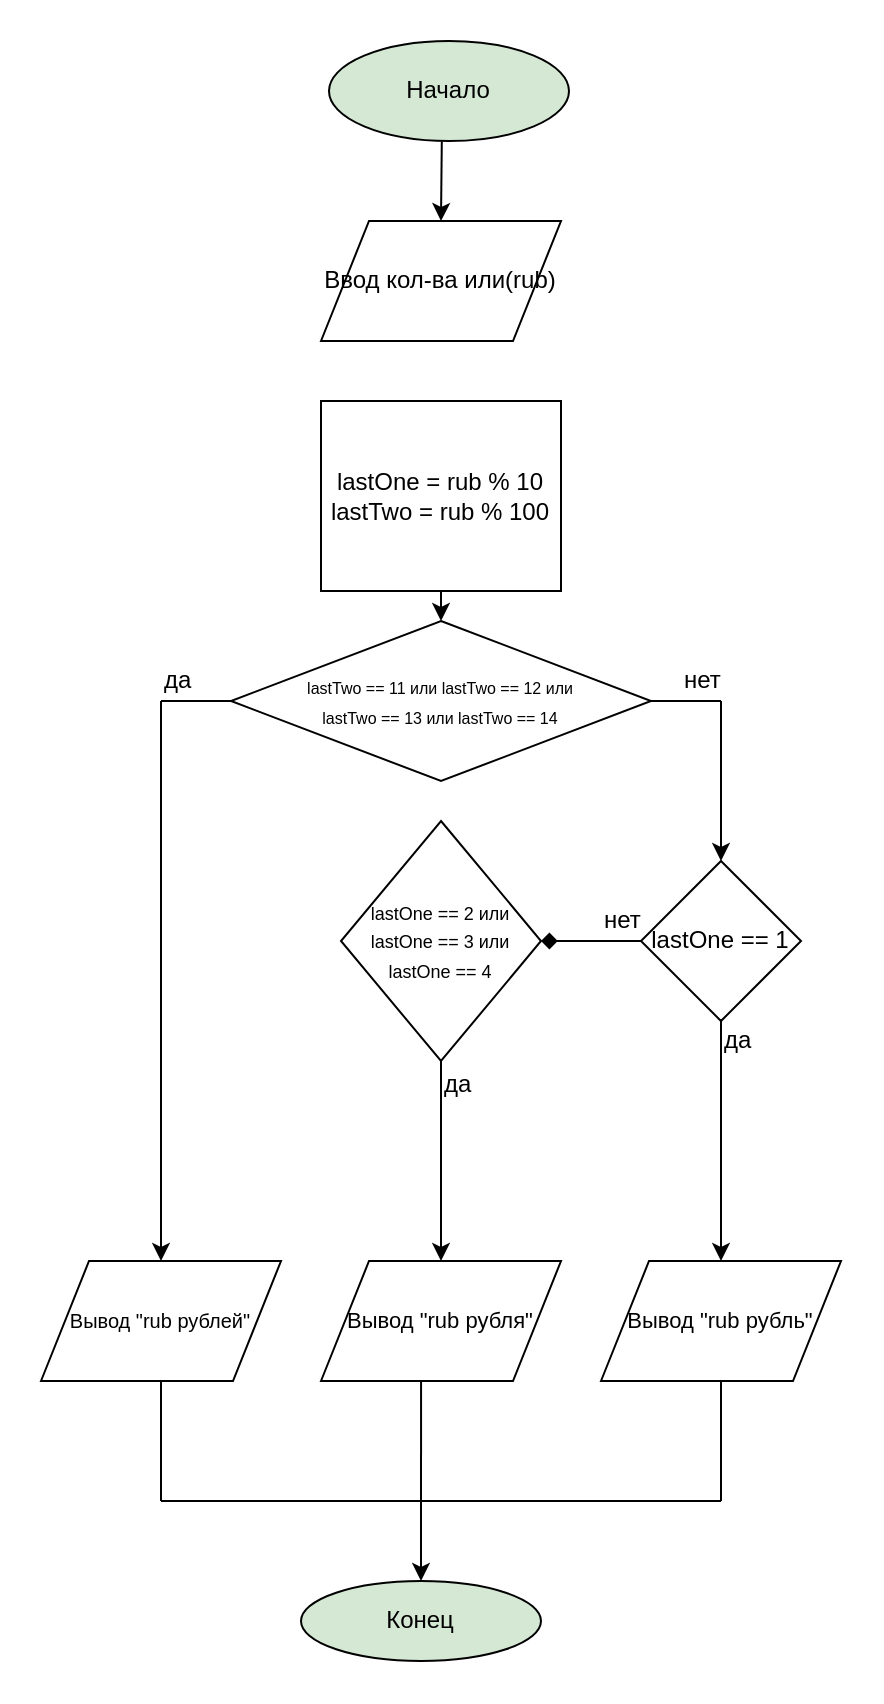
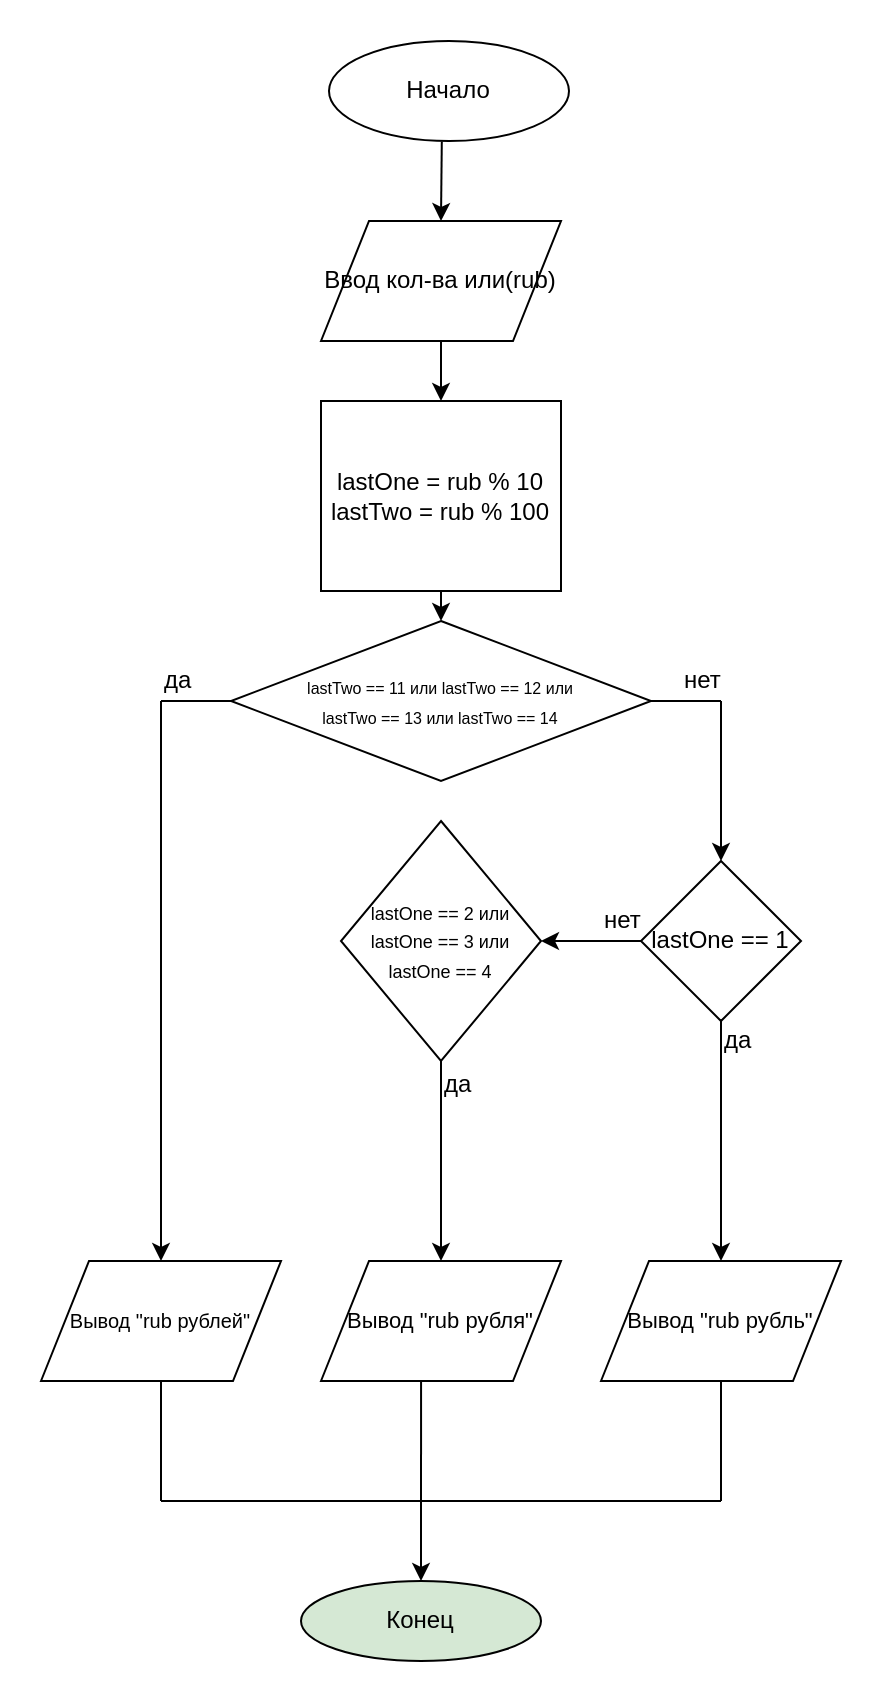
  <mxCell id="0" />
  <mxCell id="1" parent="0" />
- <mxCell id="2" value="Начало" style="ellipse;whiteSpace=wrap;html=1;fillColor=#d5e8d4;" vertex="1" parent="1"><mxGeometry x="164" y="20" width="120" height="50" as="geometry" /></mxCell>
+ <mxCell id="2" value="Начало" style="ellipse;whiteSpace=wrap;html=1;" vertex="1" parent="1"><mxGeometry x="164" y="20" width="120" height="50" as="geometry" /></mxCell>
  <mxCell id="3" value="" style="endArrow=classic;html=1;exitX=0.47;exitY=1.004;exitDx=0;exitDy=0;exitPerimeter=0;" edge="1" parent="1" source="2"><mxGeometry width="50" height="50" relative="1" as="geometry"><mxPoint x="160" y="140" as="sourcePoint" /><mxPoint x="220" y="110" as="targetPoint" /></mxGeometry></mxCell>
  <mxCell id="4" value="Ввод кол-ва или(rub)" style="shape=parallelogram;perimeter=parallelogramPerimeter;whiteSpace=wrap;html=1;" vertex="1" parent="1"><mxGeometry x="160" y="110" width="120" height="60" as="geometry" /></mxCell>
  <mxCell id="5" value="lastOne = rub % 10&lt;br&gt;lastTwo = rub % 100" style="rounded=0;whiteSpace=wrap;html=1;" vertex="1" parent="1"><mxGeometry x="160" y="200" width="120" height="95" as="geometry" /></mxCell>
+ <mxCell id="6" value="" style="endArrow=classic;html=1;entryX=0.5;entryY=0;entryDx=0;entryDy=0;exitX=0.5;exitY=1;exitDx=0;exitDy=0;" edge="1" parent="1" source="4" target="5"><mxGeometry width="50" height="50" relative="1" as="geometry"><mxPoint x="160" y="330" as="sourcePoint" /><mxPoint x="210" y="280" as="targetPoint" /></mxGeometry></mxCell>
  <mxCell id="7" value="" style="endArrow=classic;html=1;exitX=0.5;exitY=1;exitDx=0;exitDy=0;" edge="1" parent="1" source="5"><mxGeometry width="50" height="50" relative="1" as="geometry"><mxPoint x="160" y="330" as="sourcePoint" /><mxPoint x="220" y="310" as="targetPoint" /></mxGeometry></mxCell>
  <mxCell id="8" value="&lt;font style=&quot;font-size: 8px&quot;&gt;lastTwo == 11 или lastTwo == 12 или &lt;br&gt;lastTwo == 13 или lastTwo == 14&lt;/font&gt;" style="rhombus;whiteSpace=wrap;html=1;" vertex="1" parent="1"><mxGeometry x="115" y="310" width="210" height="80" as="geometry" /></mxCell>
  <mxCell id="9" value="" style="endArrow=none;html=1;entryX=0;entryY=0.5;entryDx=0;entryDy=0;" edge="1" parent="1" target="8"><mxGeometry width="50" height="50" relative="1" as="geometry"><mxPoint x="80" y="350" as="sourcePoint" /><mxPoint x="170" y="410" as="targetPoint" /></mxGeometry></mxCell>
  <mxCell id="10" value="" style="endArrow=classic;html=1;" edge="1" parent="1" target="11"><mxGeometry width="50" height="50" relative="1" as="geometry"><mxPoint x="80" y="350" as="sourcePoint" /><mxPoint x="80" y="430" as="targetPoint" /></mxGeometry></mxCell>
  <mxCell id="11" value="&lt;font style=&quot;font-size: 10px&quot;&gt;Вывод &quot;rub рублей&quot;&lt;/font&gt;" style="shape=parallelogram;perimeter=parallelogramPerimeter;whiteSpace=wrap;html=1;" vertex="1" parent="1"><mxGeometry x="20" y="630" width="120" height="60" as="geometry" /></mxCell>
  <mxCell id="12" value="" style="endArrow=none;html=1;entryX=1;entryY=0.5;entryDx=0;entryDy=0;" edge="1" parent="1" target="8"><mxGeometry width="50" height="50" relative="1" as="geometry"><mxPoint x="360" y="350" as="sourcePoint" /><mxPoint x="70" y="510" as="targetPoint" /></mxGeometry></mxCell>
  <mxCell id="13" value="" style="endArrow=classic;html=1;" edge="1" parent="1"><mxGeometry width="50" height="50" relative="1" as="geometry"><mxPoint x="360" y="350" as="sourcePoint" /><mxPoint x="360" y="430" as="targetPoint" /></mxGeometry></mxCell>
  <mxCell id="14" value="lastOne == 1" style="rhombus;whiteSpace=wrap;html=1;" vertex="1" parent="1"><mxGeometry x="320" y="430" width="80" height="80" as="geometry" /></mxCell>
- <mxCell id="15" value="" style="endArrow=diamond;html=1;exitX=0;exitY=0.5;exitDx=0;exitDy=0;" edge="1" parent="1" source="14" target="16"><mxGeometry width="50" height="50" relative="1" as="geometry"><mxPoint x="20" y="580" as="sourcePoint" /><mxPoint x="280" y="470" as="targetPoint" /></mxGeometry></mxCell>
+ <mxCell id="15" value="" style="endArrow=classic;html=1;exitX=0;exitY=0.5;exitDx=0;exitDy=0;" edge="1" parent="1" source="14" target="16"><mxGeometry width="50" height="50" relative="1" as="geometry"><mxPoint x="20" y="580" as="sourcePoint" /><mxPoint x="280" y="470" as="targetPoint" /></mxGeometry></mxCell>
  <mxCell id="16" value="&lt;font style=&quot;font-size: 9px&quot;&gt;lastOne == 2 или &lt;br&gt;lastOne == 3 или &lt;br&gt;lastOne == 4&lt;/font&gt;" style="rhombus;whiteSpace=wrap;html=1;" vertex="1" parent="1"><mxGeometry x="170" y="410" width="100" height="120" as="geometry" /></mxCell>
  <mxCell id="17" value="" style="endArrow=classic;html=1;exitX=0.5;exitY=1;exitDx=0;exitDy=0;" edge="1" parent="1" source="14"><mxGeometry width="50" height="50" relative="1" as="geometry"><mxPoint x="20" y="760" as="sourcePoint" /><mxPoint x="360" y="630" as="targetPoint" /></mxGeometry></mxCell>
  <mxCell id="18" value="&lt;font style=&quot;font-size: 11px&quot;&gt;Вывод &quot;rub рубль&quot;&lt;/font&gt;" style="shape=parallelogram;perimeter=parallelogramPerimeter;whiteSpace=wrap;html=1;" vertex="1" parent="1"><mxGeometry x="300" y="630" width="120" height="60" as="geometry" /></mxCell>
  <mxCell id="19" value="" style="endArrow=none;html=1;" edge="1" parent="1"><mxGeometry width="50" height="50" relative="1" as="geometry"><mxPoint x="360" y="750" as="sourcePoint" /><mxPoint x="80" y="750" as="targetPoint" /></mxGeometry></mxCell>
  <mxCell id="20" value="" style="endArrow=none;html=1;entryX=0.5;entryY=1;entryDx=0;entryDy=0;" edge="1" parent="1" target="11"><mxGeometry width="50" height="50" relative="1" as="geometry"><mxPoint x="80" y="750" as="sourcePoint" /><mxPoint x="80" y="730" as="targetPoint" /></mxGeometry></mxCell>
  <mxCell id="21" value="" style="endArrow=none;html=1;exitX=0.5;exitY=1;exitDx=0;exitDy=0;" edge="1" parent="1" source="18"><mxGeometry width="50" height="50" relative="1" as="geometry"><mxPoint x="80" y="820" as="sourcePoint" /><mxPoint x="360" y="750" as="targetPoint" /></mxGeometry></mxCell>
  <mxCell id="22" value="" style="endArrow=classic;html=1;exitX=0.5;exitY=1;exitDx=0;exitDy=0;" edge="1" parent="1" source="16"><mxGeometry width="50" height="50" relative="1" as="geometry"><mxPoint x="20" y="820" as="sourcePoint" /><mxPoint x="220" y="630" as="targetPoint" /></mxGeometry></mxCell>
  <mxCell id="23" value="да" style="text;html=1;resizable=0;points=[];autosize=1;align=left;verticalAlign=top;spacingTop=-4;" vertex="1" parent="1"><mxGeometry x="80" y="330" width="30" height="20" as="geometry" /></mxCell>
  <mxCell id="24" value="нет" style="text;html=1;resizable=0;points=[];autosize=1;align=left;verticalAlign=top;spacingTop=-4;" vertex="1" parent="1"><mxGeometry x="340" y="330" width="30" height="20" as="geometry" /></mxCell>
  <mxCell id="25" value="нет" style="text;html=1;resizable=0;points=[];autosize=1;align=left;verticalAlign=top;spacingTop=-4;" vertex="1" parent="1"><mxGeometry x="300" y="450" width="30" height="20" as="geometry" /></mxCell>
  <mxCell id="26" value="да" style="text;html=1;resizable=0;points=[];autosize=1;align=left;verticalAlign=top;spacingTop=-4;" vertex="1" parent="1"><mxGeometry x="360" y="510" width="30" height="20" as="geometry" /></mxCell>
  <mxCell id="27" value="да" style="text;html=1;resizable=0;points=[];autosize=1;align=left;verticalAlign=top;spacingTop=-4;" vertex="1" parent="1"><mxGeometry x="220" y="532" width="30" height="20" as="geometry" /></mxCell>
  <mxCell id="28" value="&lt;font style=&quot;font-size: 11px&quot;&gt;Вывод &quot;rub рубля&quot;&lt;/font&gt;" style="shape=parallelogram;perimeter=parallelogramPerimeter;whiteSpace=wrap;html=1;" vertex="1" parent="1"><mxGeometry x="160" y="630" width="120" height="60" as="geometry" /></mxCell>
  <mxCell id="29" value="" style="endArrow=classic;html=1;" edge="1" parent="1"><mxGeometry width="50" height="50" relative="1" as="geometry"><mxPoint x="210" y="750" as="sourcePoint" /><mxPoint x="210" y="790" as="targetPoint" /></mxGeometry></mxCell>
  <mxCell id="30" value="" style="endArrow=none;html=1;exitX=0.417;exitY=1;exitDx=0;exitDy=0;exitPerimeter=0;" edge="1" parent="1" source="28"><mxGeometry width="50" height="50" relative="1" as="geometry"><mxPoint x="60" y="870" as="sourcePoint" /><mxPoint x="210" y="750" as="targetPoint" /></mxGeometry></mxCell>
  <mxCell id="31" value="Конец" style="ellipse;whiteSpace=wrap;html=1;fillColor=#d5e8d4;" vertex="1" parent="1"><mxGeometry x="150" y="790" width="120" height="40" as="geometry" /></mxCell>
